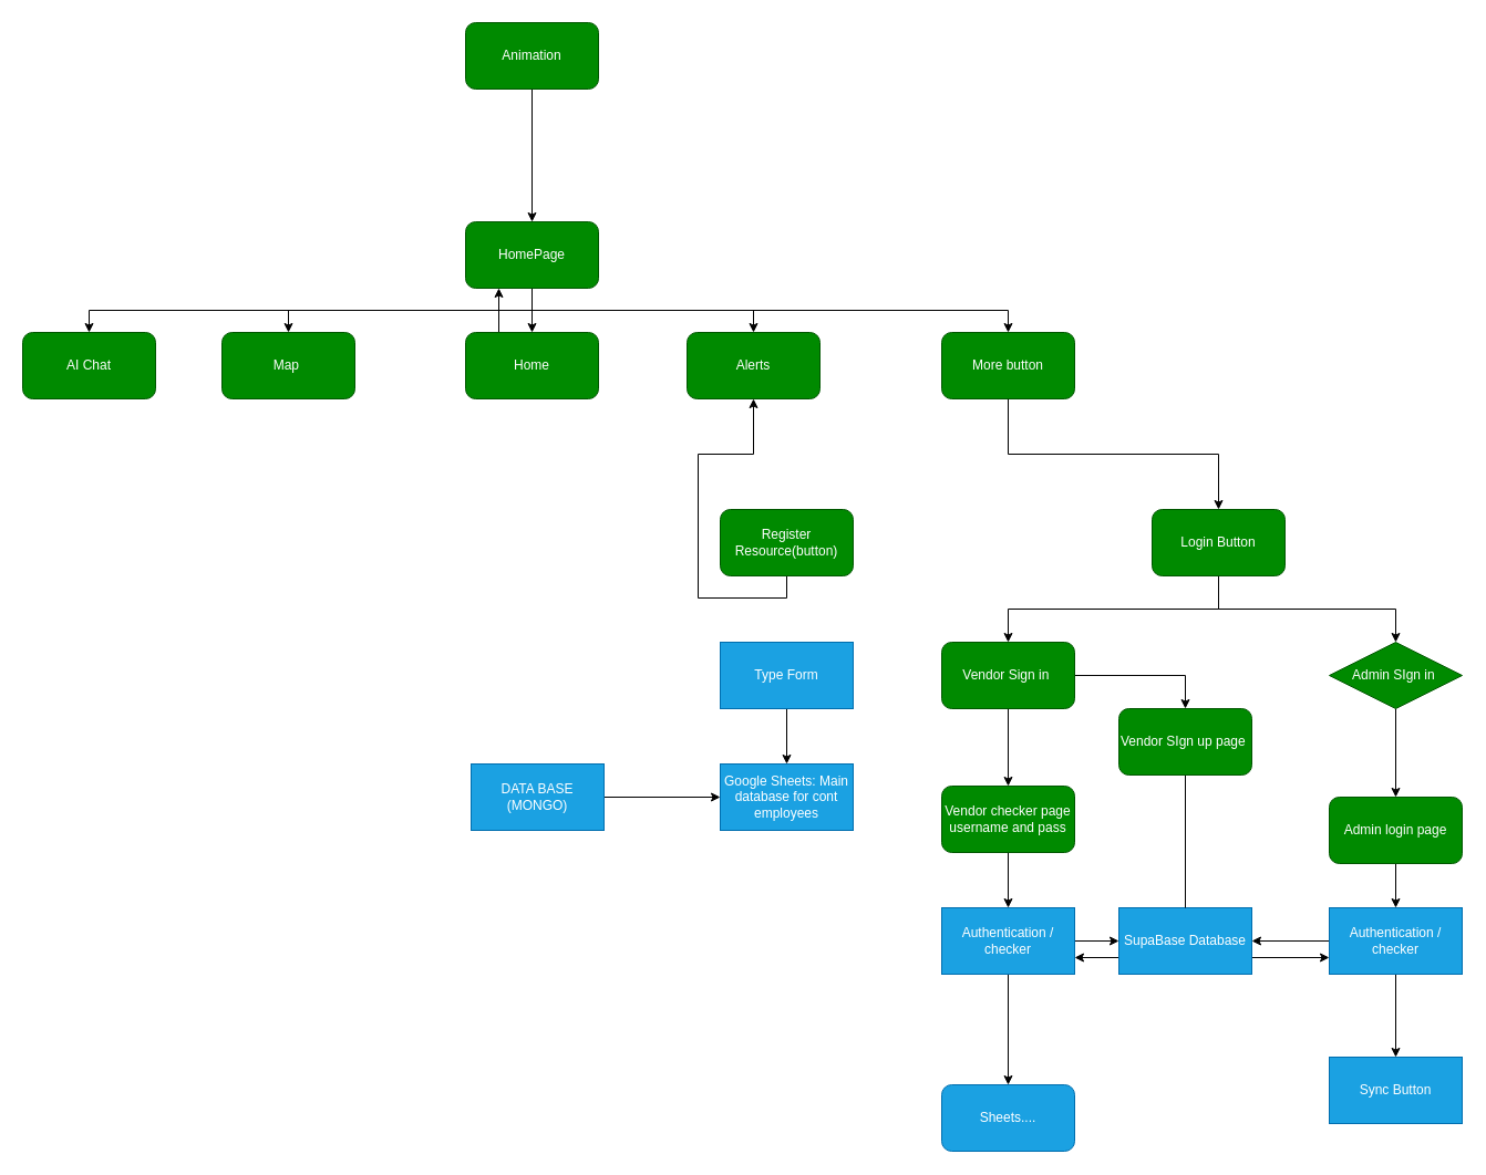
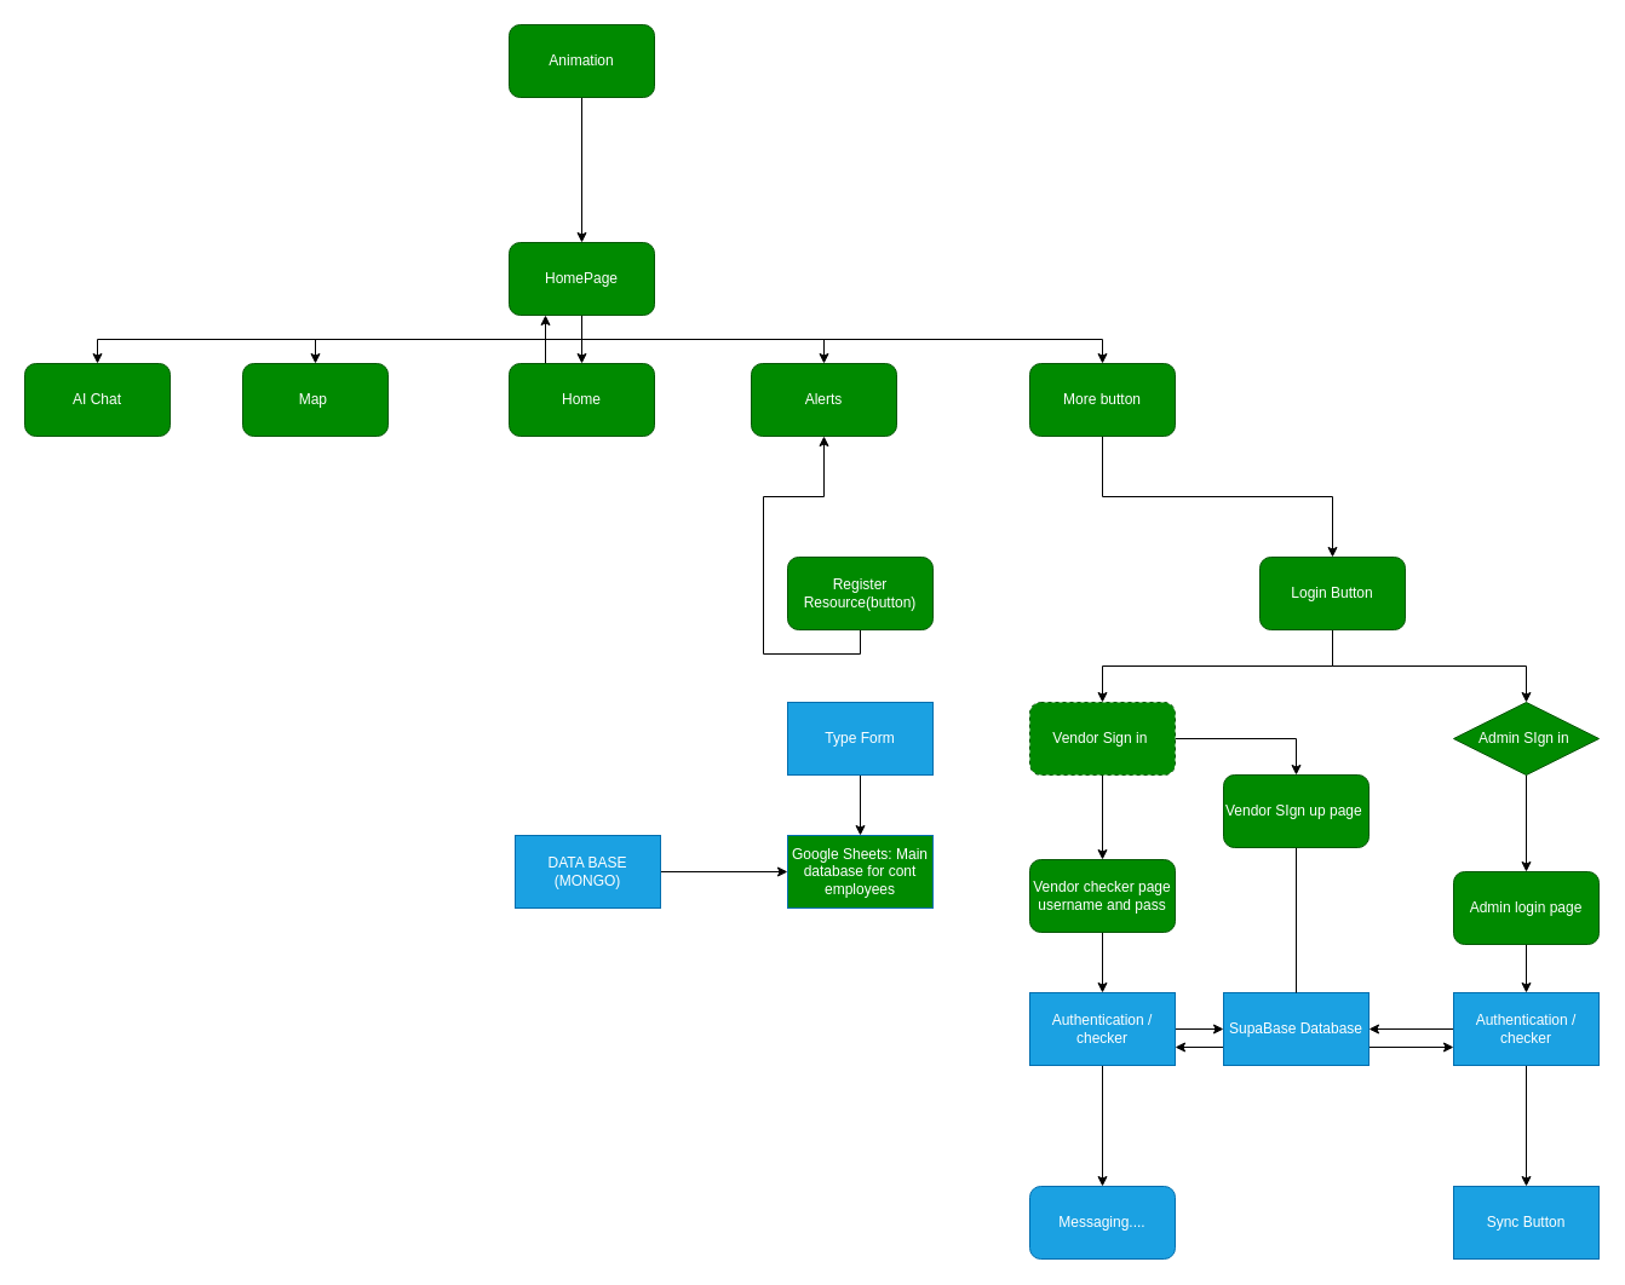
  <mxCell id="0" />
  <mxCell id="1" parent="0" />
- <mxCell id="2" value="Google Sheets: Main database for cont employees" style="rounded=0;whiteSpace=wrap;html=1;fillColor=#1ba1e2;fontColor=#ffffff;strokeColor=#006EAF;" vertex="1" parent="1"><mxGeometry x="650" y="690" width="120" height="60" as="geometry" /></mxCell>
+ <mxCell id="2" value="Google Sheets: Main database for cont employees" style="rounded=0;whiteSpace=wrap;html=1;fillColor=#008a00;fontColor=#ffffff;strokeColor=#006EAF;" vertex="1" parent="1"><mxGeometry x="650" y="690" width="120" height="60" as="geometry" /></mxCell>
  <mxCell id="3" style="edgeStyle=orthogonalEdgeStyle;rounded=0;orthogonalLoop=1;jettySize=auto;html=1;exitX=1;exitY=0.5;exitDx=0;exitDy=0;entryX=0;entryY=0.5;entryDx=0;entryDy=0;" edge="1" parent="1" source="4" target="2"><mxGeometry relative="1" as="geometry" /></mxCell>
  <mxCell id="4" value="DATA BASE (MONGO)" style="rounded=0;whiteSpace=wrap;html=1;fillColor=#1ba1e2;fontColor=#ffffff;strokeColor=#006EAF;" vertex="1" parent="1"><mxGeometry x="425" y="690" width="120" height="60" as="geometry" /></mxCell>
  <mxCell id="5" style="edgeStyle=orthogonalEdgeStyle;rounded=0;orthogonalLoop=1;jettySize=auto;html=1;exitX=0.5;exitY=1;exitDx=0;exitDy=0;" edge="1" parent="1" source="6" target="19"><mxGeometry relative="1" as="geometry" /></mxCell>
  <mxCell id="6" value="Register Resource(button)" style="rounded=1;whiteSpace=wrap;html=1;fillColor=#008a00;fontColor=#ffffff;strokeColor=#005700;" vertex="1" parent="1"><mxGeometry x="650" y="460" width="120" height="60" as="geometry" /></mxCell>
  <mxCell id="7" style="edgeStyle=orthogonalEdgeStyle;rounded=0;orthogonalLoop=1;jettySize=auto;html=1;exitX=0.5;exitY=1;exitDx=0;exitDy=0;" edge="1" parent="1" source="8" target="2"><mxGeometry relative="1" as="geometry" /></mxCell>
  <mxCell id="8" value="Type Form" style="rounded=0;whiteSpace=wrap;html=1;fillColor=#1ba1e2;fontColor=#ffffff;strokeColor=#006EAF;" vertex="1" parent="1"><mxGeometry x="650" y="580" width="120" height="60" as="geometry" /></mxCell>
  <mxCell id="9" style="edgeStyle=orthogonalEdgeStyle;rounded=0;orthogonalLoop=1;jettySize=auto;html=1;exitX=0.5;exitY=1;exitDx=0;exitDy=0;" edge="1" parent="1" source="14" target="16"><mxGeometry relative="1" as="geometry" /></mxCell>
  <mxCell id="10" style="edgeStyle=orthogonalEdgeStyle;rounded=0;orthogonalLoop=1;jettySize=auto;html=1;exitX=0.5;exitY=1;exitDx=0;exitDy=0;" edge="1" parent="1" source="14" target="19"><mxGeometry relative="1" as="geometry" /></mxCell>
  <mxCell id="11" style="edgeStyle=orthogonalEdgeStyle;rounded=0;orthogonalLoop=1;jettySize=auto;html=1;exitX=0.5;exitY=1;exitDx=0;exitDy=0;entryX=0.5;entryY=0;entryDx=0;entryDy=0;" edge="1" parent="1" source="14" target="21"><mxGeometry relative="1" as="geometry" /></mxCell>
  <mxCell id="12" style="edgeStyle=orthogonalEdgeStyle;rounded=0;orthogonalLoop=1;jettySize=auto;html=1;exitX=0.5;exitY=1;exitDx=0;exitDy=0;entryX=0.5;entryY=0;entryDx=0;entryDy=0;" edge="1" parent="1" source="14" target="47"><mxGeometry relative="1" as="geometry" /></mxCell>
  <mxCell id="13" style="edgeStyle=orthogonalEdgeStyle;rounded=0;orthogonalLoop=1;jettySize=auto;html=1;exitX=0.5;exitY=1;exitDx=0;exitDy=0;" edge="1" parent="1" source="14" target="48"><mxGeometry relative="1" as="geometry" /></mxCell>
  <mxCell id="14" value="HomePage" style="rounded=1;whiteSpace=wrap;html=1;fillColor=#008a00;fontColor=#ffffff;strokeColor=#005700;" vertex="1" parent="1"><mxGeometry x="420" y="200" width="120" height="60" as="geometry" /></mxCell>
  <mxCell id="15" style="edgeStyle=orthogonalEdgeStyle;rounded=0;orthogonalLoop=1;jettySize=auto;html=1;exitX=0.5;exitY=1;exitDx=0;exitDy=0;" edge="1" parent="1" source="16" target="40"><mxGeometry relative="1" as="geometry" /></mxCell>
  <mxCell id="16" value="More button" style="rounded=1;whiteSpace=wrap;html=1;fillColor=#008a00;fontColor=#ffffff;strokeColor=#005700;" vertex="1" parent="1"><mxGeometry x="850" y="300" width="120" height="60" as="geometry" /></mxCell>
  <mxCell id="17" style="edgeStyle=orthogonalEdgeStyle;rounded=0;orthogonalLoop=1;jettySize=auto;html=1;exitX=0.5;exitY=1;exitDx=0;exitDy=0;" edge="1" parent="1" source="18" target="14"><mxGeometry relative="1" as="geometry" /></mxCell>
  <mxCell id="18" value="Animation" style="rounded=1;whiteSpace=wrap;html=1;fillColor=#008a00;fontColor=#ffffff;strokeColor=#005700;" vertex="1" parent="1"><mxGeometry x="420" y="20" width="120" height="60" as="geometry" /></mxCell>
  <mxCell id="19" value="Alerts" style="rounded=1;whiteSpace=wrap;html=1;fillColor=#008a00;fontColor=#ffffff;strokeColor=#005700;" vertex="1" parent="1"><mxGeometry x="620" y="300" width="120" height="60" as="geometry" /></mxCell>
  <mxCell id="20" style="edgeStyle=orthogonalEdgeStyle;rounded=0;orthogonalLoop=1;jettySize=auto;html=1;exitX=0.25;exitY=0;exitDx=0;exitDy=0;entryX=0.25;entryY=1;entryDx=0;entryDy=0;" edge="1" parent="1" source="21" target="14"><mxGeometry relative="1" as="geometry" /></mxCell>
  <mxCell id="21" value="Home" style="rounded=1;whiteSpace=wrap;html=1;fillColor=#008a00;fontColor=#ffffff;strokeColor=#005700;" vertex="1" parent="1"><mxGeometry x="420" y="300" width="120" height="60" as="geometry" /></mxCell>
  <mxCell id="22" style="edgeStyle=orthogonalEdgeStyle;rounded=0;orthogonalLoop=1;jettySize=auto;html=1;exitX=0.5;exitY=1;exitDx=0;exitDy=0;" edge="1" parent="1" source="24" target="26"><mxGeometry relative="1" as="geometry"><mxPoint x="900" y="750" as="targetPoint" /></mxGeometry></mxCell>
  <mxCell id="23" style="edgeStyle=orthogonalEdgeStyle;rounded=0;orthogonalLoop=1;jettySize=auto;html=1;exitX=1;exitY=0.5;exitDx=0;exitDy=0;entryX=0.5;entryY=0;entryDx=0;entryDy=0;" edge="1" parent="1" source="24" target="34"><mxGeometry relative="1" as="geometry" /></mxCell>
- <mxCell id="24" value="Vendor Sign in&amp;nbsp;" style="rounded=1;whiteSpace=wrap;html=1;fillColor=#008a00;fontColor=#ffffff;strokeColor=#005700;" vertex="1" parent="1"><mxGeometry x="850" y="580" width="120" height="60" as="geometry" /></mxCell>
+ <mxCell id="24" value="Vendor Sign in&amp;nbsp;" style="rounded=1;whiteSpace=wrap;html=1;fillColor=#008a00;fontColor=#ffffff;strokeColor=#005700;dashed=1;" vertex="1" parent="1"><mxGeometry x="850" y="580" width="120" height="60" as="geometry" /></mxCell>
  <mxCell id="25" style="edgeStyle=orthogonalEdgeStyle;rounded=0;orthogonalLoop=1;jettySize=auto;html=1;exitX=0.5;exitY=1;exitDx=0;exitDy=0;entryX=0.5;entryY=0;entryDx=0;entryDy=0;" edge="1" parent="1" source="26" target="29"><mxGeometry relative="1" as="geometry" /></mxCell>
  <mxCell id="26" value="Vendor checker page&lt;div&gt;username and pass&lt;/div&gt;" style="rounded=1;whiteSpace=wrap;html=1;fillColor=#008a00;fontColor=#ffffff;strokeColor=#005700;" vertex="1" parent="1"><mxGeometry x="850" y="710" width="120" height="60" as="geometry" /></mxCell>
  <mxCell id="27" style="edgeStyle=orthogonalEdgeStyle;rounded=0;orthogonalLoop=1;jettySize=auto;html=1;exitX=1;exitY=0.5;exitDx=0;exitDy=0;entryX=0;entryY=0.5;entryDx=0;entryDy=0;" edge="1" parent="1" source="29" target="32"><mxGeometry relative="1" as="geometry" /></mxCell>
  <mxCell id="28" style="edgeStyle=orthogonalEdgeStyle;rounded=0;orthogonalLoop=1;jettySize=auto;html=1;exitX=0.5;exitY=1;exitDx=0;exitDy=0;" edge="1" parent="1" source="29" target="35"><mxGeometry relative="1" as="geometry" /></mxCell>
  <mxCell id="29" value="Authentication / checker" style="rounded=0;whiteSpace=wrap;html=1;fillColor=#1ba1e2;fontColor=#ffffff;strokeColor=#006EAF;" vertex="1" parent="1"><mxGeometry x="850" y="820" width="120" height="60" as="geometry" /></mxCell>
  <mxCell id="30" style="edgeStyle=orthogonalEdgeStyle;rounded=0;orthogonalLoop=1;jettySize=auto;html=1;exitX=0;exitY=0.75;exitDx=0;exitDy=0;entryX=1;entryY=0.75;entryDx=0;entryDy=0;" edge="1" parent="1" source="32" target="29"><mxGeometry relative="1" as="geometry" /></mxCell>
  <mxCell id="31" style="edgeStyle=orthogonalEdgeStyle;rounded=0;orthogonalLoop=1;jettySize=auto;html=1;exitX=1;exitY=0.75;exitDx=0;exitDy=0;entryX=0;entryY=0.75;entryDx=0;entryDy=0;" edge="1" parent="1" source="32" target="45"><mxGeometry relative="1" as="geometry" /></mxCell>
  <mxCell id="32" value="SupaBase Database" style="rounded=0;whiteSpace=wrap;html=1;fillColor=#1ba1e2;fontColor=#ffffff;strokeColor=#006EAF;" vertex="1" parent="1"><mxGeometry x="1010" y="820" width="120" height="60" as="geometry" /></mxCell>
  <mxCell id="33" style="edgeStyle=orthogonalEdgeStyle;rounded=0;orthogonalLoop=1;jettySize=auto;html=1;exitX=0.5;exitY=1;exitDx=0;exitDy=0;entryX=0.5;entryY=0;entryDx=0;entryDy=0;endArrow=none;" edge="1" parent="1" source="34" target="32"><mxGeometry relative="1" as="geometry" /></mxCell>
  <mxCell id="34" value="Vendor SIgn up page&amp;nbsp;" style="rounded=1;whiteSpace=wrap;html=1;fillColor=#008a00;fontColor=#ffffff;strokeColor=#005700;" vertex="1" parent="1"><mxGeometry x="1010" y="640" width="120" height="60" as="geometry" /></mxCell>
- <mxCell id="35" value="Sheets...." style="rounded=1;whiteSpace=wrap;html=1;fillColor=#1ba1e2;fontColor=#ffffff;strokeColor=#006EAF;" vertex="1" parent="1"><mxGeometry x="850" y="980" width="120" height="60" as="geometry" /></mxCell>
+ <mxCell id="35" value="Messaging...." style="rounded=1;whiteSpace=wrap;html=1;fillColor=#1ba1e2;fontColor=#ffffff;strokeColor=#006EAF;" vertex="1" parent="1"><mxGeometry x="850" y="980" width="120" height="60" as="geometry" /></mxCell>
  <mxCell id="36" style="edgeStyle=orthogonalEdgeStyle;rounded=0;orthogonalLoop=1;jettySize=auto;html=1;exitX=0.5;exitY=1;exitDx=0;exitDy=0;entryX=0.5;entryY=0;entryDx=0;entryDy=0;" edge="1" parent="1" source="37" target="42"><mxGeometry relative="1" as="geometry" /></mxCell>
  <mxCell id="37" value="Admin SIgn in&amp;nbsp;" style="rhombus;whiteSpace=wrap;html=1;fillColor=#008a00;fontColor=#ffffff;strokeColor=#005700;" vertex="1" parent="1"><mxGeometry x="1200" y="580" width="120" height="60" as="geometry" /></mxCell>
  <mxCell id="38" style="edgeStyle=orthogonalEdgeStyle;rounded=0;orthogonalLoop=1;jettySize=auto;html=1;exitX=0.5;exitY=1;exitDx=0;exitDy=0;entryX=0.5;entryY=0;entryDx=0;entryDy=0;" edge="1" parent="1" source="40" target="24"><mxGeometry relative="1" as="geometry" /></mxCell>
  <mxCell id="39" style="edgeStyle=orthogonalEdgeStyle;rounded=0;orthogonalLoop=1;jettySize=auto;html=1;exitX=0.5;exitY=1;exitDx=0;exitDy=0;" edge="1" parent="1" source="40" target="37"><mxGeometry relative="1" as="geometry" /></mxCell>
  <mxCell id="40" value="Login Button" style="rounded=1;whiteSpace=wrap;html=1;fillColor=#008a00;fontColor=#ffffff;strokeColor=#005700;" vertex="1" parent="1"><mxGeometry x="1040" y="460" width="120" height="60" as="geometry" /></mxCell>
  <mxCell id="41" style="edgeStyle=orthogonalEdgeStyle;rounded=0;orthogonalLoop=1;jettySize=auto;html=1;exitX=0.5;exitY=1;exitDx=0;exitDy=0;entryX=0.5;entryY=0;entryDx=0;entryDy=0;" edge="1" parent="1" source="42" target="45"><mxGeometry relative="1" as="geometry" /></mxCell>
  <mxCell id="42" value="Admin login page" style="rounded=1;whiteSpace=wrap;html=1;fillColor=#008a00;fontColor=#ffffff;strokeColor=#005700;" vertex="1" parent="1"><mxGeometry x="1200" y="720" width="120" height="60" as="geometry" /></mxCell>
  <mxCell id="43" style="edgeStyle=orthogonalEdgeStyle;rounded=0;orthogonalLoop=1;jettySize=auto;html=1;exitX=0;exitY=0.5;exitDx=0;exitDy=0;entryX=1;entryY=0.5;entryDx=0;entryDy=0;" edge="1" parent="1" source="45" target="32"><mxGeometry relative="1" as="geometry" /></mxCell>
  <mxCell id="44" style="edgeStyle=orthogonalEdgeStyle;rounded=0;orthogonalLoop=1;jettySize=auto;html=1;exitX=0.5;exitY=1;exitDx=0;exitDy=0;entryX=0.5;entryY=0;entryDx=0;entryDy=0;" edge="1" parent="1" source="45" target="46"><mxGeometry relative="1" as="geometry" /></mxCell>
  <mxCell id="45" value="Authentication / checker" style="rounded=0;whiteSpace=wrap;html=1;fillColor=#1ba1e2;fontColor=#ffffff;strokeColor=#006EAF;" vertex="1" parent="1"><mxGeometry x="1200" y="820" width="120" height="60" as="geometry" /></mxCell>
- <mxCell id="46" value="Sync Button" style="rounded=0;whiteSpace=wrap;html=1;fillColor=#1ba1e2;fontColor=#ffffff;strokeColor=#006EAF;" vertex="1" parent="1"><mxGeometry x="1200" y="955" width="120" height="60" as="geometry" /></mxCell>
+ <mxCell id="46" value="Sync Button" style="rounded=0;whiteSpace=wrap;html=1;fillColor=#1ba1e2;fontColor=#ffffff;strokeColor=#006EAF;" vertex="1" parent="1"><mxGeometry x="1200" y="980" width="120" height="60" as="geometry" /></mxCell>
  <mxCell id="47" value="Map&amp;nbsp;" style="rounded=1;whiteSpace=wrap;html=1;fillColor=#008a00;fontColor=#ffffff;strokeColor=#005700;" vertex="1" parent="1"><mxGeometry x="200" y="300" width="120" height="60" as="geometry" /></mxCell>
  <mxCell id="48" value="AI Chat" style="rounded=1;whiteSpace=wrap;html=1;fillColor=#008a00;fontColor=#ffffff;strokeColor=#005700;" vertex="1" parent="1"><mxGeometry x="20" y="300" width="120" height="60" as="geometry" /></mxCell>
